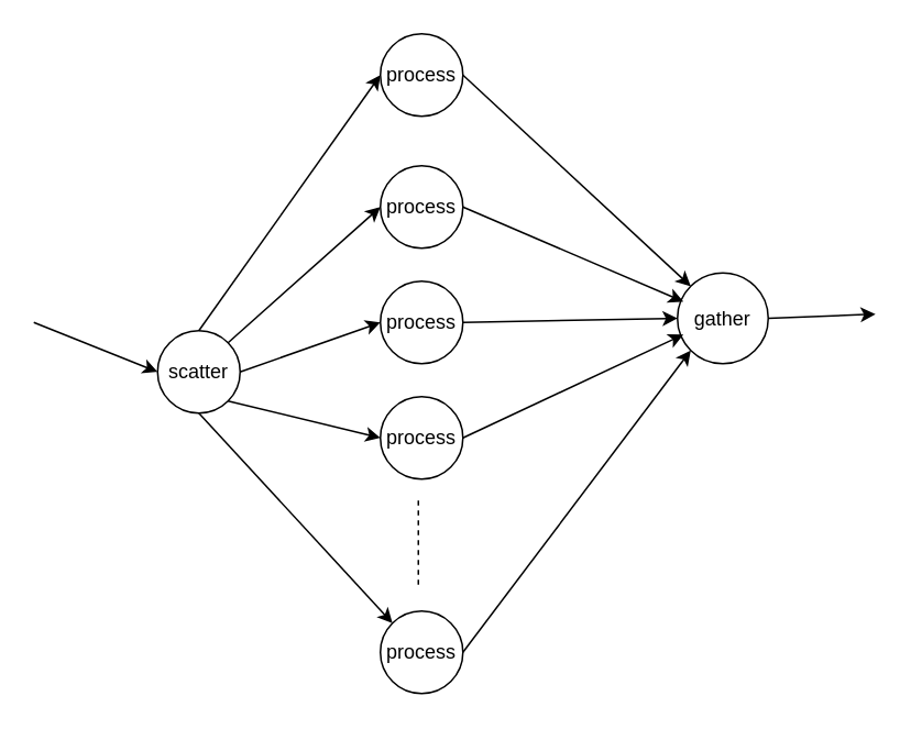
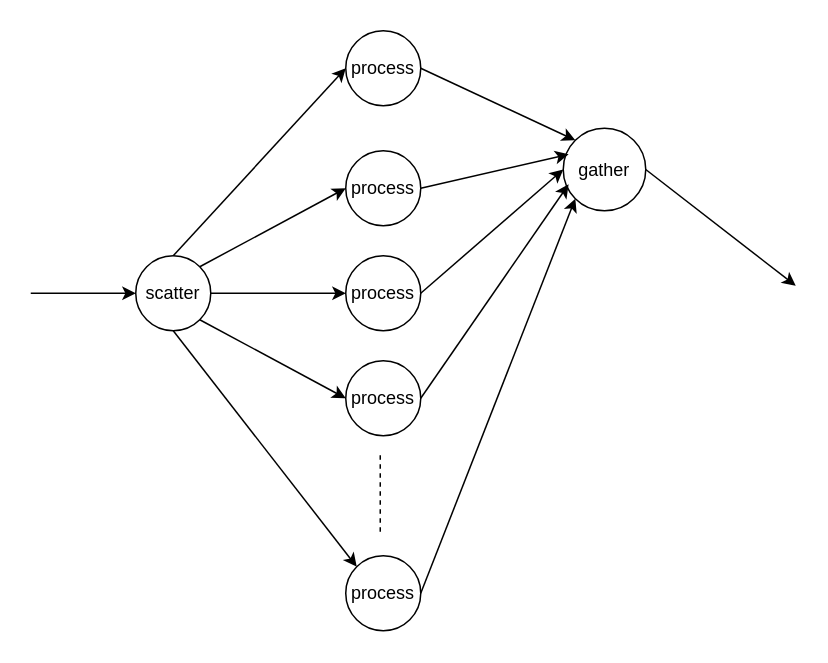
  <mxCell id="0" />
  <mxCell id="1" parent="0" />
- <mxCell id="2" value="scatter" style="ellipse;whiteSpace=wrap;html=1;aspect=fixed;" vertex="1" parent="1"><mxGeometry x="95" y="200" width="50" height="50" as="geometry" /></mxCell>
+ <mxCell id="2" value="scatter" style="ellipse;whiteSpace=wrap;html=1;aspect=fixed;" vertex="1" parent="1"><mxGeometry x="90" y="170" width="50" height="50" as="geometry" /></mxCell>
  <mxCell id="3" value="process" style="ellipse;whiteSpace=wrap;html=1;aspect=fixed;" vertex="1" parent="1"><mxGeometry x="230" y="100" width="50" height="50" as="geometry" /></mxCell>
  <mxCell id="4" value="process" style="ellipse;whiteSpace=wrap;html=1;aspect=fixed;" vertex="1" parent="1"><mxGeometry x="230" y="170" width="50" height="50" as="geometry" /></mxCell>
  <mxCell id="5" value="process" style="ellipse;whiteSpace=wrap;html=1;aspect=fixed;" vertex="1" parent="1"><mxGeometry x="230" y="240" width="50" height="50" as="geometry" /></mxCell>
  <mxCell id="6" value="process" style="ellipse;whiteSpace=wrap;html=1;aspect=fixed;" vertex="1" parent="1"><mxGeometry x="230" y="370" width="50" height="50" as="geometry" /></mxCell>
  <mxCell id="7" value="" style="endArrow=classic;html=1;exitX=0.5;exitY=1;exitDx=0;exitDy=0;entryX=0;entryY=0;entryDx=0;entryDy=0;" edge="1" parent="1" source="2" target="6"><mxGeometry width="50" height="50" relative="1" as="geometry"><mxPoint x="300" y="280" as="sourcePoint" /><mxPoint x="350" y="230" as="targetPoint" /></mxGeometry></mxCell>
  <mxCell id="8" value="" style="endArrow=classic;html=1;exitX=1;exitY=1;exitDx=0;exitDy=0;entryX=0;entryY=0.5;entryDx=0;entryDy=0;" edge="1" parent="1" source="2" target="5"><mxGeometry width="50" height="50" relative="1" as="geometry"><mxPoint x="300" y="280" as="sourcePoint" /><mxPoint x="350" y="230" as="targetPoint" /></mxGeometry></mxCell>
  <mxCell id="9" value="" style="endArrow=classic;html=1;exitX=1;exitY=0.5;exitDx=0;exitDy=0;entryX=0;entryY=0.5;entryDx=0;entryDy=0;" edge="1" parent="1" source="2" target="4"><mxGeometry width="50" height="50" relative="1" as="geometry"><mxPoint x="300" y="280" as="sourcePoint" /><mxPoint x="350" y="230" as="targetPoint" /></mxGeometry></mxCell>
  <mxCell id="10" value="" style="endArrow=classic;html=1;exitX=1;exitY=0;exitDx=0;exitDy=0;entryX=0;entryY=0.5;entryDx=0;entryDy=0;" edge="1" parent="1" source="2" target="3"><mxGeometry width="50" height="50" relative="1" as="geometry"><mxPoint x="300" y="280" as="sourcePoint" /><mxPoint x="350" y="230" as="targetPoint" /></mxGeometry></mxCell>
  <mxCell id="11" value="" style="endArrow=none;dashed=1;html=1;" edge="1" parent="1"><mxGeometry width="50" height="50" relative="1" as="geometry"><mxPoint x="253" y="354" as="sourcePoint" /><mxPoint x="253" y="300" as="targetPoint" /></mxGeometry></mxCell>
- <mxCell id="12" value="gather" style="ellipse;whiteSpace=wrap;html=1;aspect=fixed;" vertex="1" parent="1"><mxGeometry x="410" y="165" width="55" height="55" as="geometry" /></mxCell>
+ <mxCell id="12" value="gather" style="ellipse;whiteSpace=wrap;html=1;aspect=fixed;" vertex="1" parent="1"><mxGeometry x="375" y="85" width="55" height="55" as="geometry" /></mxCell>
  <mxCell id="13" value="process" style="ellipse;whiteSpace=wrap;html=1;aspect=fixed;" vertex="1" parent="1"><mxGeometry x="230" y="20" width="50" height="50" as="geometry" /></mxCell>
  <mxCell id="14" value="" style="endArrow=classic;html=1;exitX=0.5;exitY=0;exitDx=0;exitDy=0;entryX=0;entryY=0.5;entryDx=0;entryDy=0;" edge="1" parent="1" source="2" target="13"><mxGeometry width="50" height="50" relative="1" as="geometry"><mxPoint x="140" y="140" as="sourcePoint" /><mxPoint x="190" y="90" as="targetPoint" /></mxGeometry></mxCell>
  <mxCell id="15" value="" style="endArrow=classic;html=1;exitX=1;exitY=0.5;exitDx=0;exitDy=0;entryX=0;entryY=0;entryDx=0;entryDy=0;" edge="1" parent="1" source="13" target="12"><mxGeometry width="50" height="50" relative="1" as="geometry"><mxPoint x="300" y="280" as="sourcePoint" /><mxPoint x="350" y="230" as="targetPoint" /></mxGeometry></mxCell>
  <mxCell id="16" value="" style="endArrow=classic;html=1;exitX=1;exitY=0.5;exitDx=0;exitDy=0;entryX=0.065;entryY=0.316;entryDx=0;entryDy=0;entryPerimeter=0;" edge="1" parent="1" source="3" target="12"><mxGeometry width="50" height="50" relative="1" as="geometry"><mxPoint x="300" y="280" as="sourcePoint" /><mxPoint x="350" y="230" as="targetPoint" /></mxGeometry></mxCell>
  <mxCell id="17" value="" style="endArrow=classic;html=1;exitX=1;exitY=0.5;exitDx=0;exitDy=0;entryX=0;entryY=0.5;entryDx=0;entryDy=0;" edge="1" parent="1" source="4" target="12"><mxGeometry width="50" height="50" relative="1" as="geometry"><mxPoint x="300" y="280" as="sourcePoint" /><mxPoint x="350" y="230" as="targetPoint" /></mxGeometry></mxCell>
  <mxCell id="18" value="" style="endArrow=classic;html=1;exitX=1;exitY=0.5;exitDx=0;exitDy=0;entryX=0.065;entryY=0.68;entryDx=0;entryDy=0;entryPerimeter=0;" edge="1" parent="1" source="5" target="12"><mxGeometry width="50" height="50" relative="1" as="geometry"><mxPoint x="300" y="280" as="sourcePoint" /><mxPoint x="350" y="230" as="targetPoint" /></mxGeometry></mxCell>
  <mxCell id="19" value="" style="endArrow=classic;html=1;exitX=1;exitY=0.5;exitDx=0;exitDy=0;entryX=0;entryY=1;entryDx=0;entryDy=0;" edge="1" parent="1" source="6" target="12"><mxGeometry width="50" height="50" relative="1" as="geometry"><mxPoint x="300" y="280" as="sourcePoint" /><mxPoint x="350" y="230" as="targetPoint" /></mxGeometry></mxCell>
  <mxCell id="20" value="" style="endArrow=classic;html=1;entryX=0;entryY=0.5;entryDx=0;entryDy=0;" edge="1" parent="1" target="2"><mxGeometry width="50" height="50" relative="1" as="geometry"><mxPoint x="20" y="195" as="sourcePoint" /><mxPoint x="350" y="230" as="targetPoint" /></mxGeometry></mxCell>
  <mxCell id="21" value="" style="endArrow=classic;html=1;exitX=1;exitY=0.5;exitDx=0;exitDy=0;" edge="1" parent="1" source="12"><mxGeometry width="50" height="50" relative="1" as="geometry"><mxPoint x="300" y="280" as="sourcePoint" /><mxPoint x="530" y="190" as="targetPoint" /></mxGeometry></mxCell>
